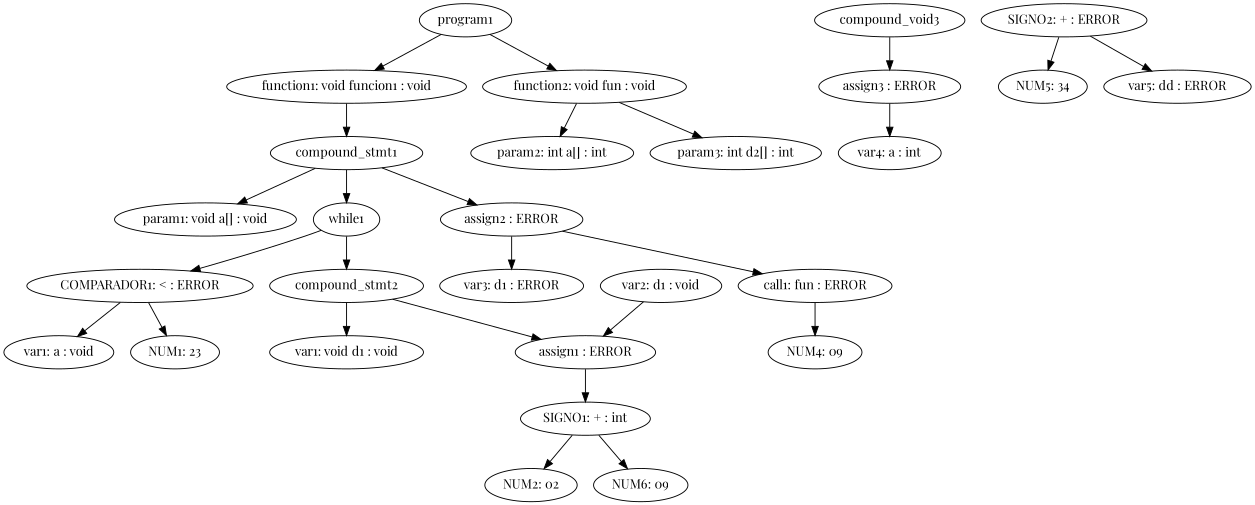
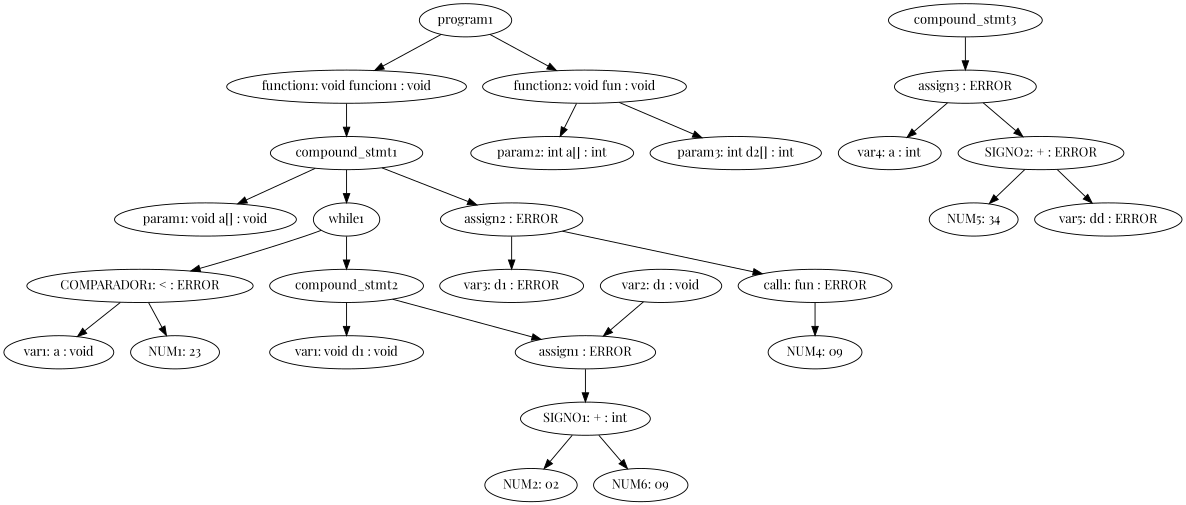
  digraph {
    fontname="Playfair Display"
    node [fontname="Playfair Display"]
    edge [fontname="Playfair Display"]
    program1
    "function1: void funcion1 : void"
    "function2: void fun : void"
    compound_stmt1
    "param2: int a[] : int"
    "param3: int d2[] : int"
    "param1: void a[] : void"
    while1
    "assign2 : ERROR"
    "COMPARADOR1: < : ERROR"
    compound_stmt2
    "var3: d1 : ERROR"
    "call1: fun : ERROR"
    "var1: a : void"
    "NUM1: 23"
    "var1: void d1 : void"
    "assign1 : ERROR"
    "SIGNO1: + : int"
    "var2: d1 : void"
    "NUM2: 02"
    n21 [label="NUM6: 09"]
    "NUM4: 09"
-   compound_stmt3 [label=compound_void3]
+   compound_stmt3
    "assign3 : ERROR"
    "var4: a : int"
    "SIGNO2: + : ERROR"
    "NUM5: 34"
    "var5: dd : ERROR"
    program1 -> "function1: void funcion1 : void"
    program1 -> "function2: void fun : void"
    "function1: void funcion1 : void" -> compound_stmt1
    "function2: void fun : void" -> "param2: int a[] : int"
    "function2: void fun : void" -> "param3: int d2[] : int"
    compound_stmt1 -> "param1: void a[] : void"
    compound_stmt1 -> while1
    compound_stmt1 -> "assign2 : ERROR"
    while1 -> "COMPARADOR1: < : ERROR"
    while1 -> compound_stmt2
    "assign2 : ERROR" -> "var3: d1 : ERROR"
    "assign2 : ERROR" -> "call1: fun : ERROR"
    "COMPARADOR1: < : ERROR" -> "var1: a : void"
    "COMPARADOR1: < : ERROR" -> "NUM1: 23"
    compound_stmt2 -> "var1: void d1 : void"
    compound_stmt2 -> "assign1 : ERROR"
    "call1: fun : ERROR" -> "NUM4: 09"
    "assign1 : ERROR" -> "SIGNO1: + : int"
    "SIGNO1: + : int" -> "NUM2: 02"
    "SIGNO1: + : int" -> n21
    "var2: d1 : void" -> "assign1 : ERROR"
    compound_stmt3 -> "assign3 : ERROR"
    "assign3 : ERROR" -> "var4: a : int"
+   "assign3 : ERROR" -> "SIGNO2: + : ERROR"
    "SIGNO2: + : ERROR" -> "NUM5: 34"
    "SIGNO2: + : ERROR" -> "var5: dd : ERROR"
  }
